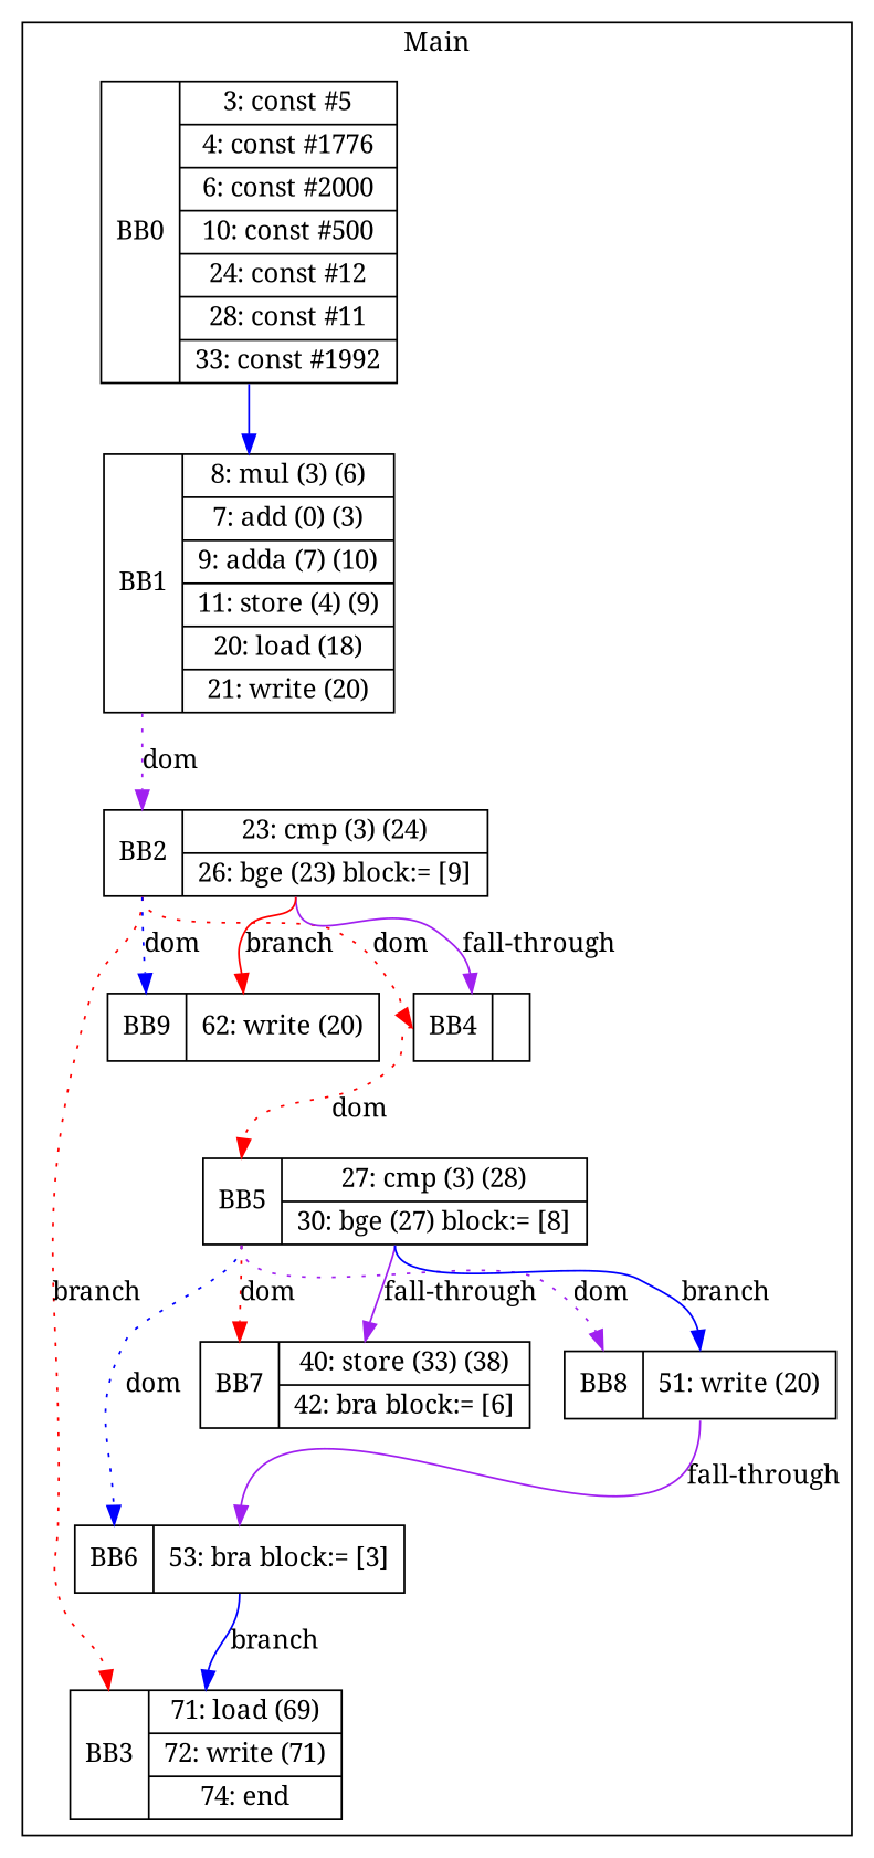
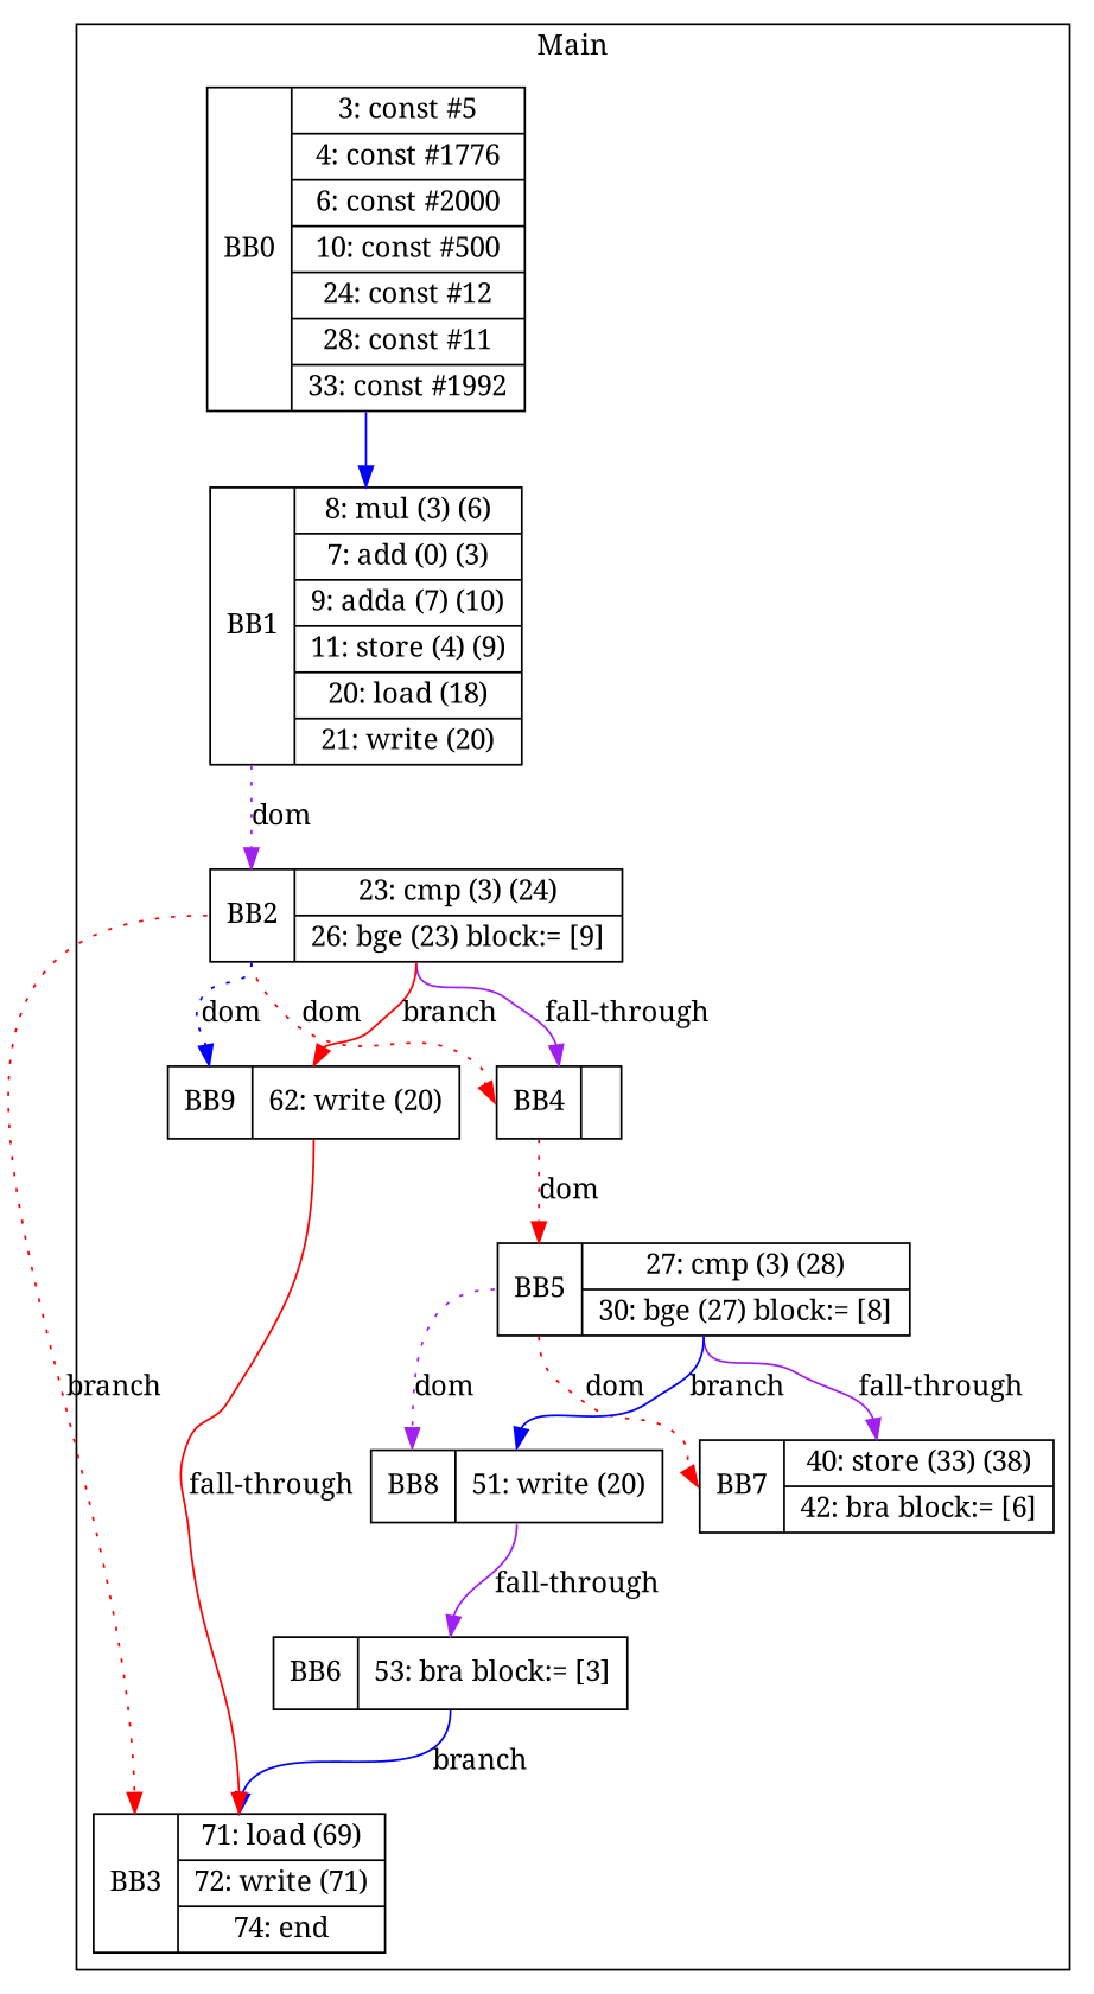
  digraph {
    fontname="Noto Serif"
    node [fontname="Noto Serif" shape=record]
    edge [color=red fontname="Noto Serif" headport=n tailport=s]
    n1 [label="<b>BB0|{3: const #5|4: const #1776|6: const #2000|10: const #500|24: const #12|28: const #11|33: const #1992}"]
    n2 [label="<b>BB1|{8: mul (3) (6)|7: add (0) (3)|9: adda (7) (10)|11: store (4) (9)|20: load (18)|21: write (20)}"]
    n3 [label="<b>BB2|{23: cmp (3) (24)|26: bge (23) block:= [9]}"]
    n4 [label="<b>BB3|{71: load (69)|72: write (71)|74: end}"]
    n5 [label="<b>BB4|}"]
    n6 [label="<b>BB5|{27: cmp (3) (28)|30: bge (27) block:= [8]}"]
    n7 [label="<b>BB6|{53: bra block:= [3]}"]
    n8 [label="<b>BB7|{40: store (33) (38)|42: bra block:= [6]}"]
    n9 [label="<b>BB8|{51: write (20)}"]
    n10 [label="<b>BB9|{62: write (20)}"]
    subgraph cluster_1 {
      label=Main
      n1
      n2
      n3
      n4
      n5
      n6
      n7
      n8
      n9
      n10
    }
    n1 -> n2 [color=blue]
    n2 -> n3 [color=purple headport=b label=dom style=dotted tailport=b]
    n3 -> n4 [headport=b label=branch style=dotted tailport=b]
    n3 -> n5 [headport=b label=dom style=dotted tailport=b]
    n3 -> n5 [color=purple label="fall-through"]
    n3 -> n10 [color=blue headport=b label=dom style=dotted tailport=b]
    n3 -> n10 [label=branch]
    n5 -> n6 [headport=b label=dom style=dotted tailport=b]
-   n6 -> n7 [color=blue headport=b label=dom style=dotted tailport=b]
    n6 -> n8 [headport=b label=dom style=dotted tailport=b]
    n6 -> n8 [color=purple label="fall-through"]
    n6 -> n9 [color=purple headport=b label=dom style=dotted tailport=b]
    n6 -> n9 [color=blue label=branch]
    n7 -> n4 [color=blue label=branch]
    n9 -> n7 [color=purple label="fall-through"]
+   n10 -> n4 [label="fall-through"]
  }
